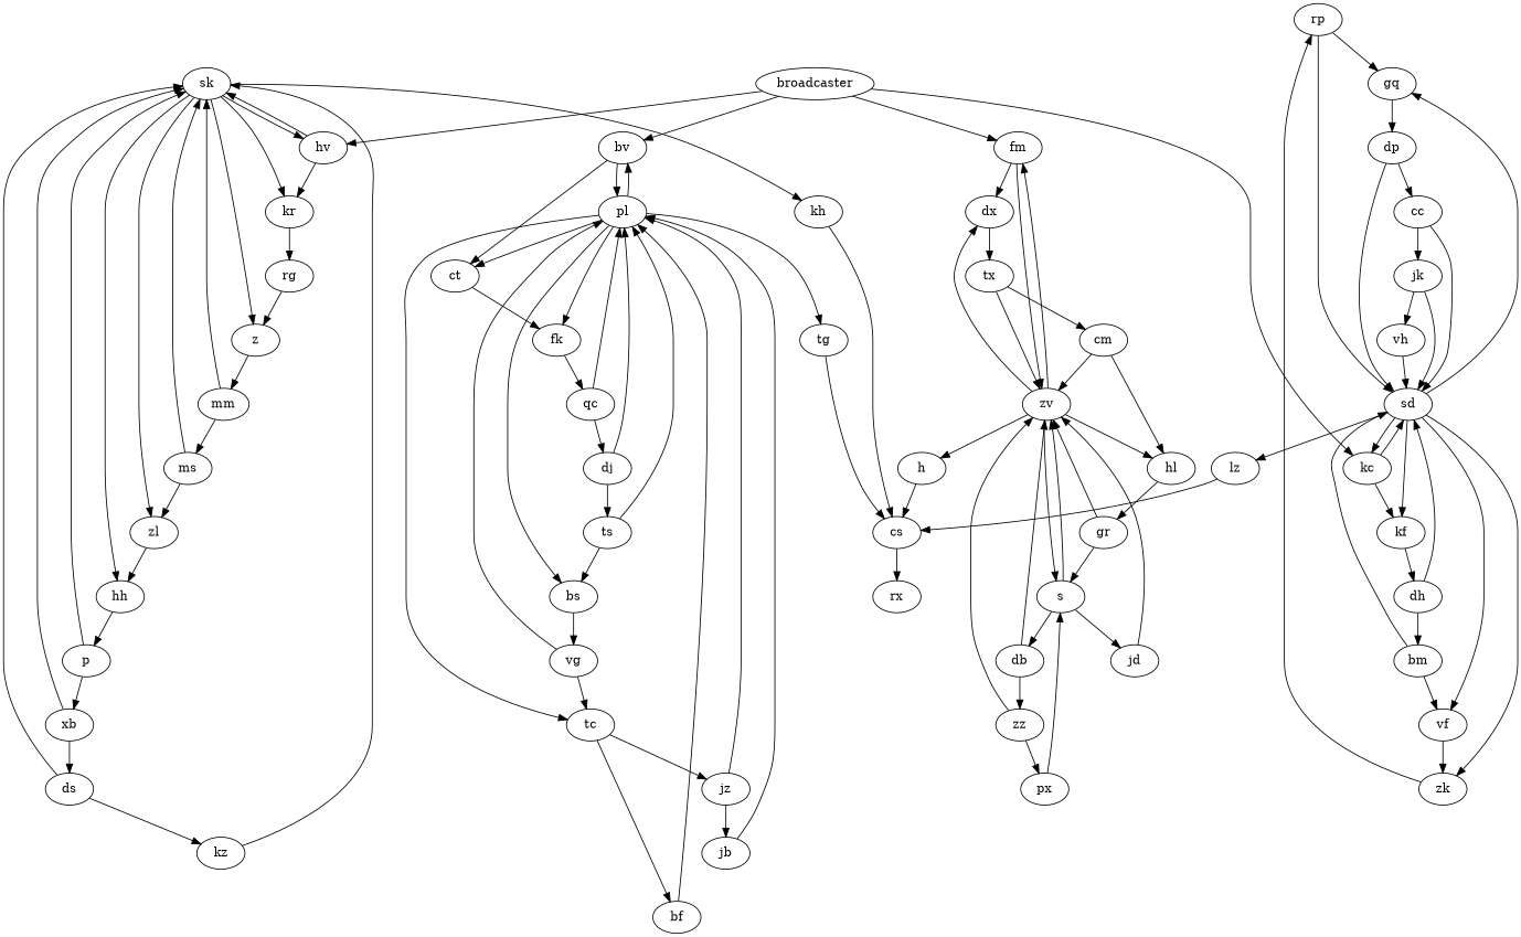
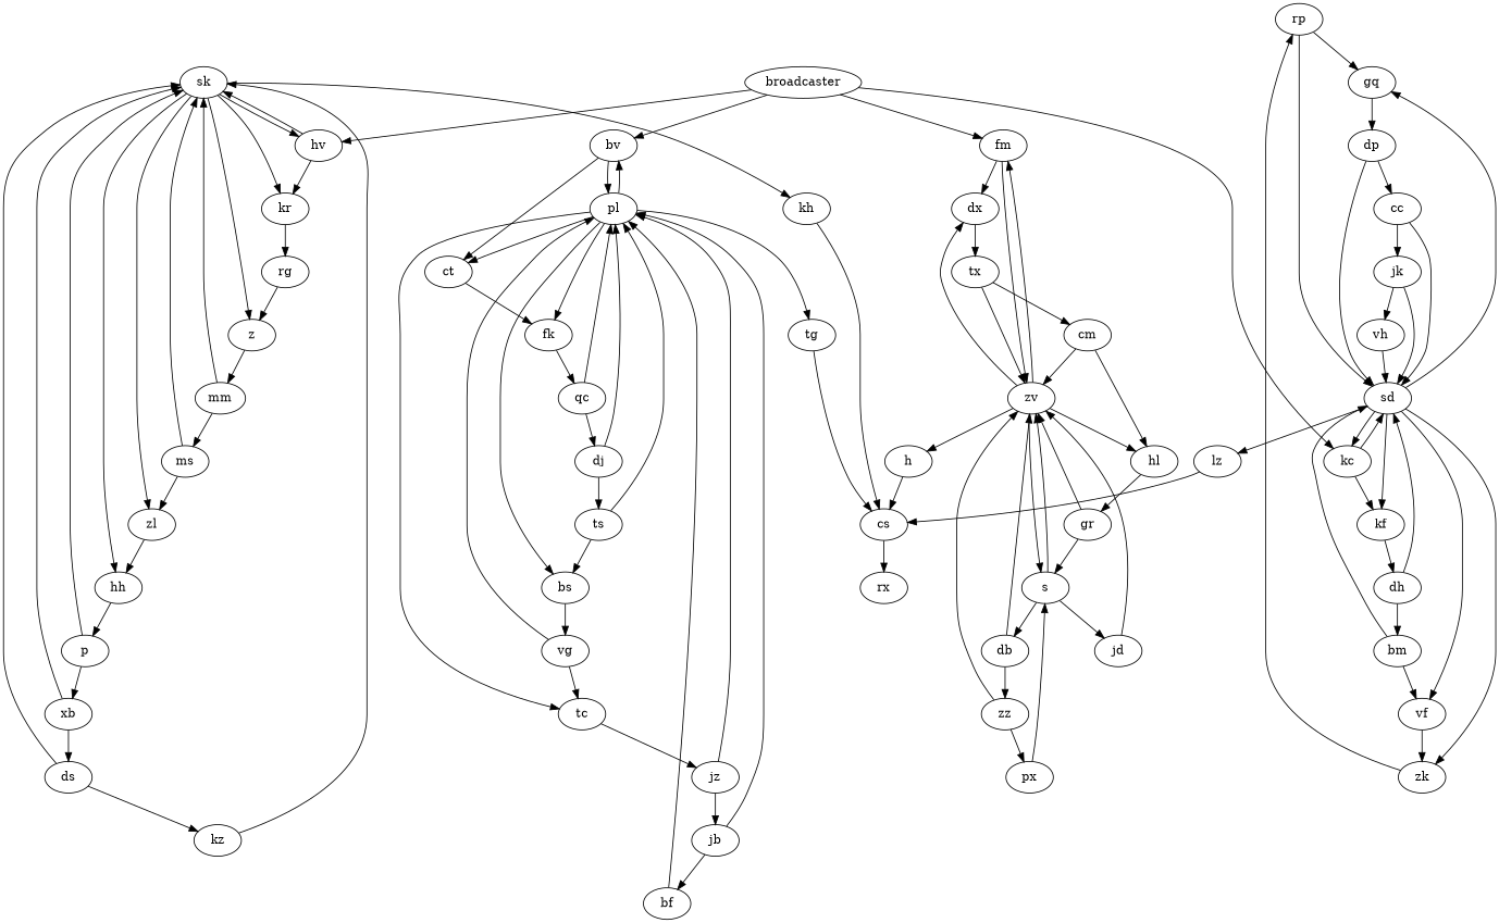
  digraph {
    rp
    gq
    sd
    dp
    lz
    kc
    kf
    zk
    vf
    cc
    cs
    dh
    kh
    rx
    jz
    pl
    jb
    tc
    bs
    fk
    ct
    tg
    bv
    bf
    vg
    qc
    dx
    tx
    zv
    cm
    s
    hl
    h
    fm
    bm
    db
    jd
    gr
    zz
    xb
    ds
    sk
    kz
    hv
    kr
    hh
    zl
    z
    rg
    p
    mm
    px
    ms
    dj
    ts
    jk
    vh
    broadcaster
    rp -> gq
    rp -> sd
    gq -> dp
    sd -> gq
    sd -> lz
    sd -> kc
    sd -> kf
    sd -> zk
    sd -> vf
    dp -> sd
    dp -> cc
    lz -> cs
    kc -> sd
    kc -> kf
    kf -> dh
    zk -> rp
    vf -> zk
    cc -> sd
    cc -> jk
    cs -> rx
    dh -> sd
    dh -> bm
    kh -> cs
    jz -> pl
    jz -> jb
    pl -> tc
    pl -> bs
    pl -> fk
    pl -> ct
    pl -> tg
    pl -> bv
    jb -> pl
-   tc -> bf
+   jb -> bf
    tc -> jz
    bs -> vg
    fk -> qc
    ct -> fk
    tg -> cs
    bv -> pl
    bv -> ct
    bf -> pl
    vg -> pl
    vg -> tc
    qc -> pl
    qc -> dj
    dx -> tx
    tx -> zv
    tx -> cm
    zv -> dx
    zv -> s
    zv -> hl
    zv -> h
    zv -> fm
    cm -> zv
    cm -> hl
    s -> zv
    s -> db
    s -> jd
    hl -> gr
    h -> cs
    fm -> dx
    fm -> zv
    bm -> sd
    bm -> vf
    db -> zv
    db -> zz
    jd -> zv
    gr -> zv
    gr -> s
    zz -> zv
    zz -> px
    xb -> ds
    xb -> sk
    ds -> sk
    ds -> kz
    sk -> kh
    sk -> hv
    sk -> kr
    sk -> hh
    sk -> zl
    sk -> z
    kz -> sk
    hv -> sk
    hv -> kr
    kr -> rg
    hh -> p
    zl -> hh
    z -> mm
    rg -> z
    p -> xb
    p -> sk
    mm -> sk
    mm -> ms
    px -> s
    ms -> sk
    ms -> zl
    dj -> pl
    dj -> ts
    ts -> pl
    ts -> bs
    jk -> sd
    jk -> vh
    vh -> sd
    broadcaster -> kc
    broadcaster -> bv
    broadcaster -> fm
    broadcaster -> hv
  }
